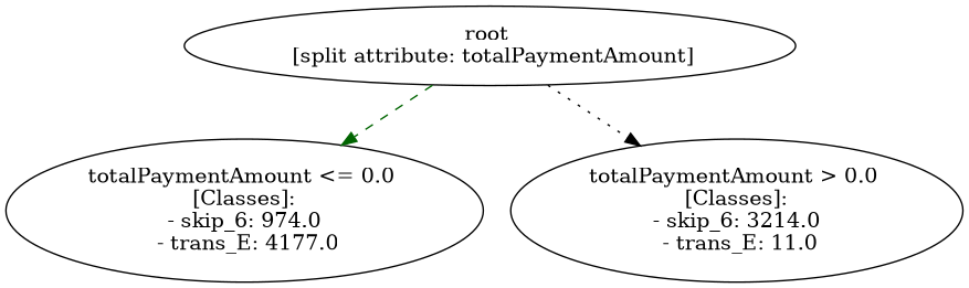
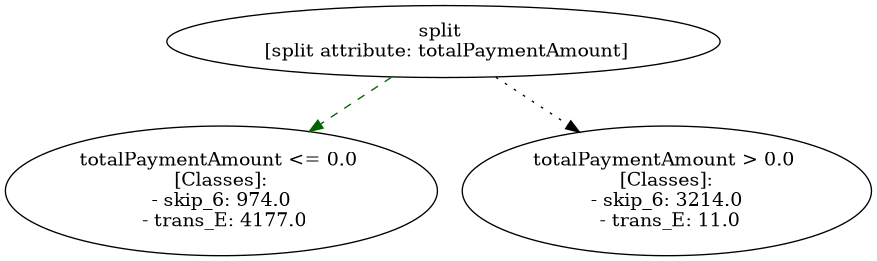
  digraph {
-   n1 [label="root \n [split attribute: totalPaymentAmount]"]
+   n1 [label="split \n [split attribute: totalPaymentAmount]"]
    n2 [label="totalPaymentAmount <= 0.0 \n [Classes]: \n - skip_6: 974.0 \n - trans_E: 4177.0"]
    n3 [label="totalPaymentAmount > 0.0 \n [Classes]: \n - skip_6: 3214.0 \n - trans_E: 11.0"]
    n1 -> n2 [color=darkgreen style=dashed]
    n1 -> n3 [color=black style=dotted]
  }
